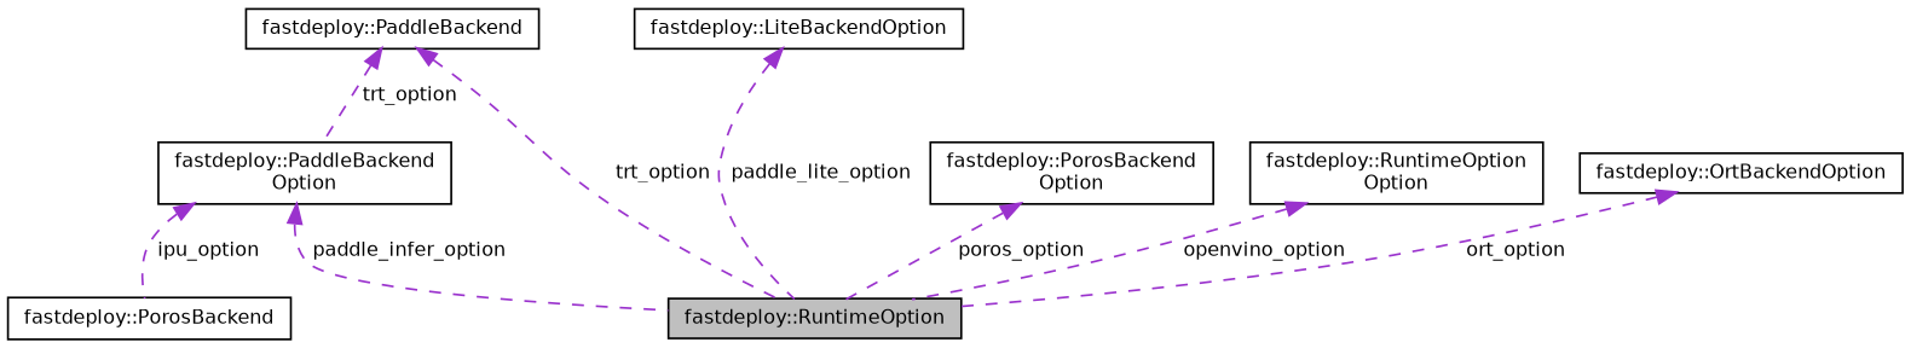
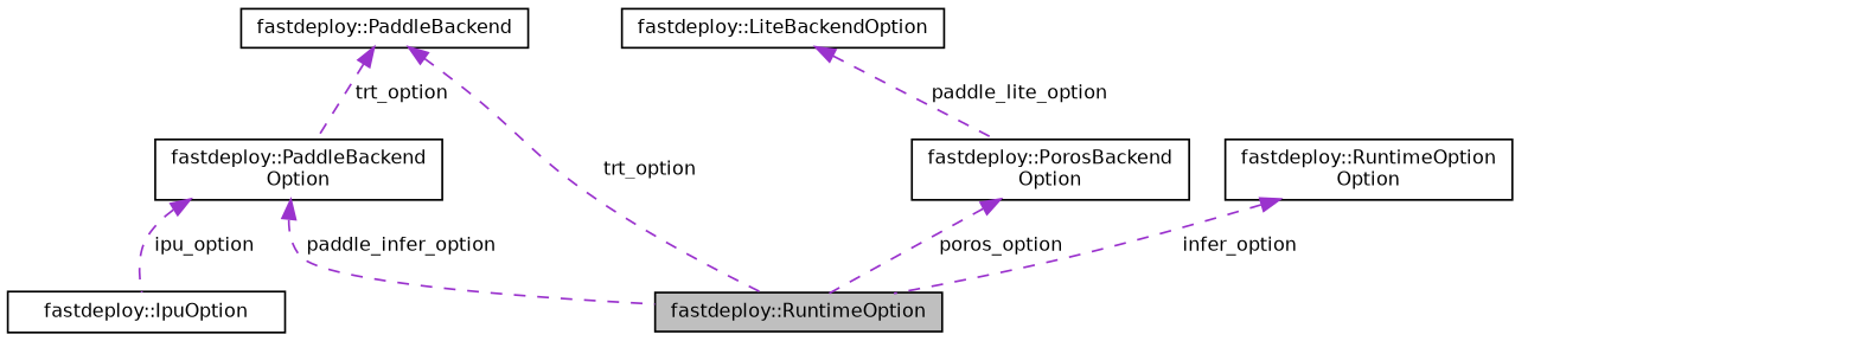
  digraph {
    rankdir=TB
    node [color=black fillcolor=white fontname=Helvetica fontsize=10 shape=record style=filled]
    edge [color=darkorchid3 dir=back fontname=Helvetica fontsize=10 labelfontname=Helvetica labelfontsize=10 style=dashed]
    n1 [fillcolor=grey75 fontcolor=black height=0.2 label="fastdeploy::RuntimeOption" width=0.4]
-   n2 [height=0.2 label="fastdeploy::OrtBackendOption" width=0.4]
    n3 [height=0.2 label="fastdeploy::PaddleBackend\lOption" width=0.4]
-   n4 [height=0.2 label="fastdeploy::PorosBackend" width=0.4]
+   n4 [height=0.2 label="fastdeploy::IpuOption" width=0.4]
    n5 [height=0.2 label="fastdeploy::PaddleBackend" width=0.4]
    n6 [height=0.2 label="fastdeploy::LiteBackendOption" width=0.4]
    n7 [height=0.2 label="fastdeploy::RuntimeOption\lOption" width=0.4]
    n8 [height=0.2 label="fastdeploy::PorosBackend\lOption" width=0.4]
-   n2 -> n1 [label=" ort_option"]
    n3 -> n1 [label=" paddle_infer_option"]
    n3 -> n4 [label=" ipu_option"]
    n5 -> n1 [label=" trt_option"]
    n5 -> n3 [label=" trt_option"]
-   n6 -> n1 [label=" paddle_lite_option"]
-   n7 -> n1 [label=" openvino_option"]
+   n6 -> n8 [label=" paddle_lite_option"]
+   n7 -> n1 [label=" infer_option"]
    n8 -> n1 [label=" poros_option"]
  }
